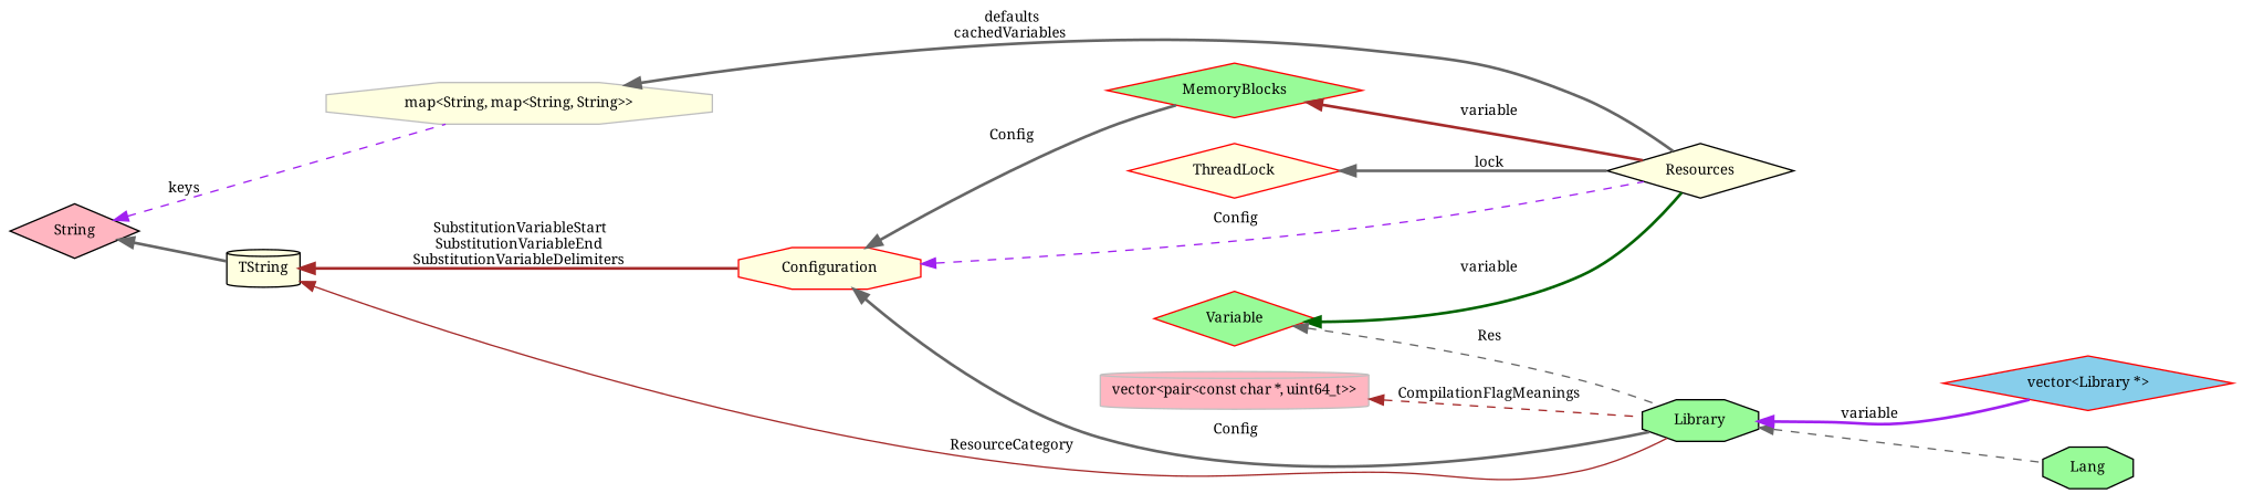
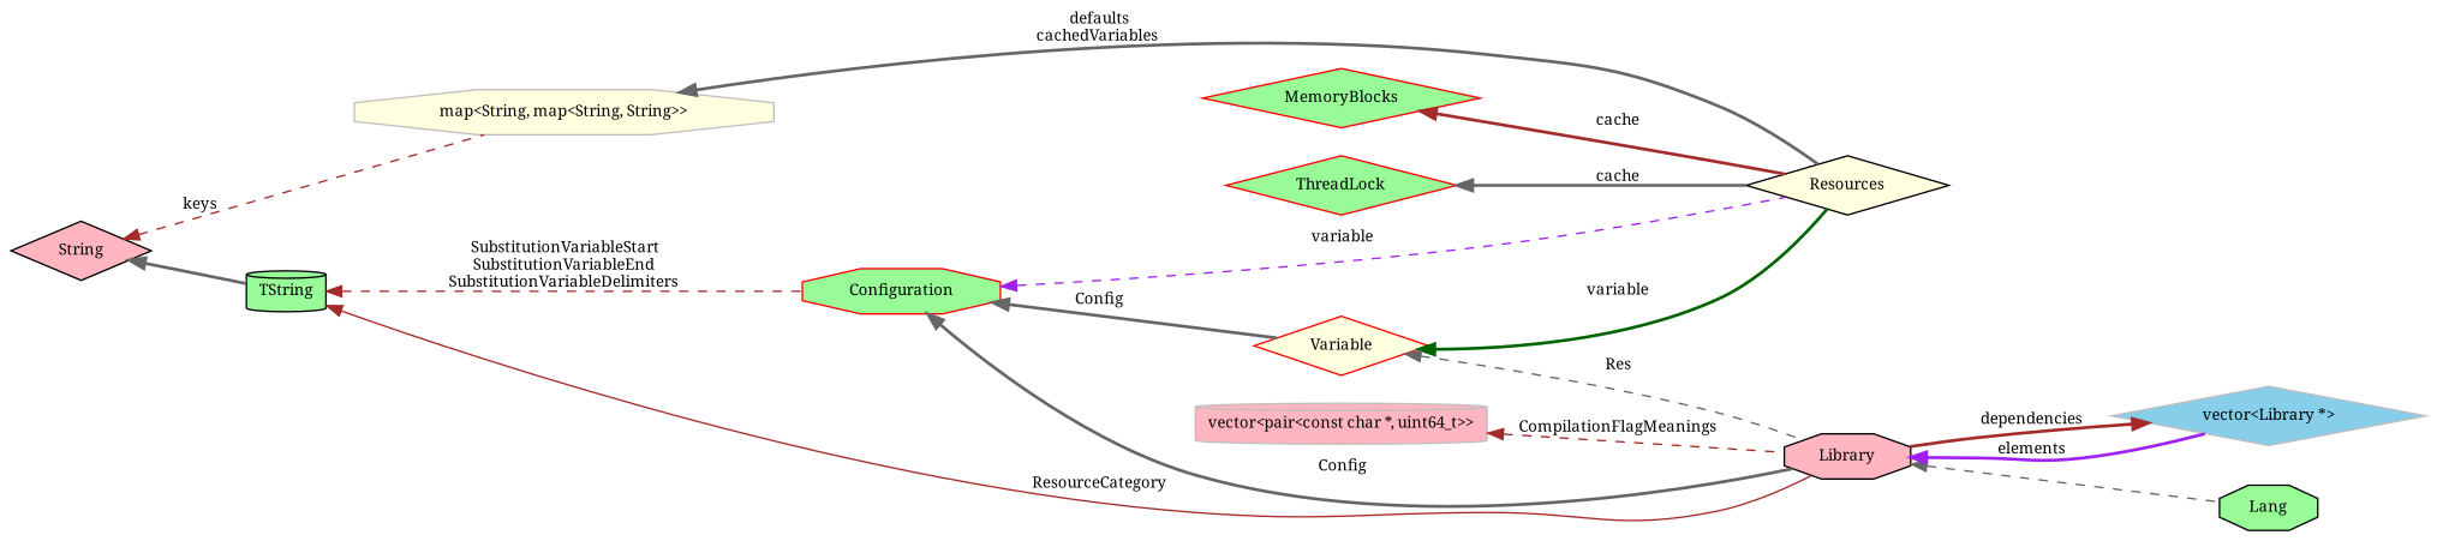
  digraph {
    fontname="Noto Serif"
    rankdir=LR
    node [color=black fillcolor=lightyellow fontname="Noto Serif" fontsize=10 shape=diamond style=filled]
    edge [color=gray40 dir=back fontname="Noto Serif" fontsize=10 labelfontname=Helvetica labelfontsize=10 style=bold]
    n1 [fillcolor=palegreen fontcolor=black height=0.2 label=Lang shape=octagon width=0.4]
    n2 [color=grey75 height=0.2 label="map\<String, map\<String, String\>\>" shape=octagon width=0.4]
    n3 [height=0.2 label=Resources width=0.4]
-   n4 [color=red fillcolor=skyblue height=0.2 label="vector\<Library *\>" width=0.4]
-   n5 [fillcolor=palegreen height=0.2 label=Library shape=octagon width=0.4]
+   n4 [color=grey75 fillcolor=skyblue height=0.2 label="vector\<Library *\>" width=0.4]
+   n5 [fillcolor=lightpink height=0.2 label=Library shape=octagon width=0.4]
    n6 [color=grey75 fillcolor=lightpink height=0.2 label="vector\<pair\<const char *, uint64_t\>\>" shape=cylinder width=0.4]
-   n7 [height=0.2 label=TString shape=cylinder width=0.4]
-   n8 [color=red height=0.2 label=Configuration shape=octagon width=0.4]
-   n9 [color=red fillcolor=palegreen height=0.2 label=Variable width=0.4]
+   n7 [fillcolor=palegreen height=0.2 label=TString shape=cylinder width=0.4]
+   n8 [color=red fillcolor=palegreen height=0.2 label=Configuration shape=octagon width=0.4]
+   n9 [color=red height=0.2 label=Variable width=0.4]
    n10 [fillcolor=lightpink height=0.2 label=String width=0.4]
    n11 [color=red fillcolor=palegreen height=0.2 label=MemoryBlocks width=0.4]
-   n12 [color=red height=0.2 label=ThreadLock width=0.4]
+   n12 [color=red fillcolor=palegreen height=0.2 label=ThreadLock width=0.4]
    n2 -> n3 [label=" defaults\ncachedVariables"]
+   n4 -> n5 [color=brown label=" dependencies"]
    n5 -> n1 [style=dashed]
-   n5 -> n4 [color=purple label=" variable"]
+   n5 -> n4 [color=purple label=" elements"]
    n6 -> n5 [color=brown label=" CompilationFlagMeanings" style=dashed]
    n7 -> n5 [color=brown label=" ResourceCategory" style=solid]
-   n7 -> n8 [color=brown label=" SubstitutionVariableStart\nSubstitutionVariableEnd\nSubstitutionVariableDelimiters"]
-   n8 -> n3 [color=purple label=" Config" style=dashed]
+   n7 -> n8 [color=brown label=" SubstitutionVariableStart\nSubstitutionVariableEnd\nSubstitutionVariableDelimiters" style=dashed]
+   n8 -> n3 [color=purple label=" variable" style=dashed]
    n8 -> n5 [label=" Config"]
-   n8 -> n11 [label=" Config"]
+   n8 -> n9 [label=" Config"]
    n9 -> n3 [color=darkgreen label=" variable"]
    n9 -> n5 [label=" Res" style=dashed]
-   n10 -> n2 [color=purple label=" keys" style=dashed]
+   n10 -> n2 [color=brown label=" keys" style=dashed]
    n10 -> n7
-   n11 -> n3 [color=brown label=" variable"]
-   n12 -> n3 [label=" lock"]
+   n11 -> n3 [color=brown label=" cache"]
+   n12 -> n3 [label=" cache"]
  }
